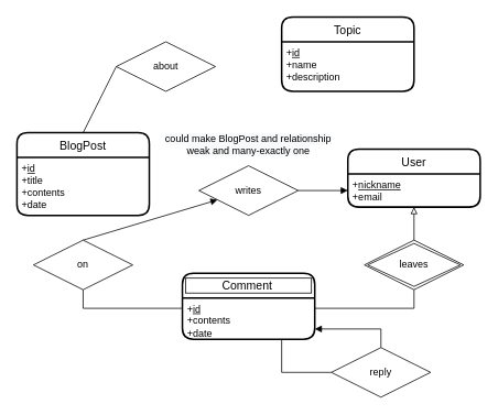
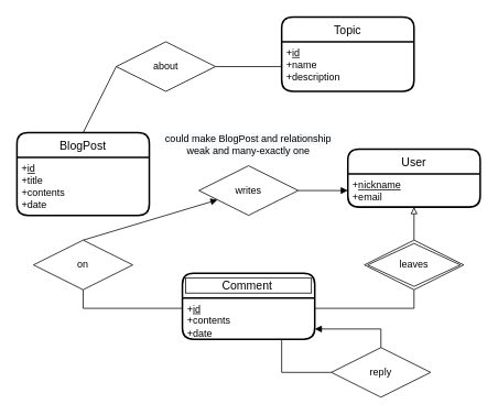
  <mxCell id="0" />
  <mxCell id="1" parent="0" />
  <mxCell id="2" value="BlogPost" style="swimlane;childLayout=stackLayout;horizontal=1;startSize=30;horizontalStack=0;rounded=1;fontSize=14;fontStyle=0;strokeWidth=2;resizeParent=0;resizeLast=1;shadow=0;dashed=0;align=center;" vertex="1" parent="1"><mxGeometry x="20" y="160" width="160" height="100" as="geometry" /></mxCell>
  <mxCell id="3" value="+&lt;u&gt;id&lt;/u&gt;&lt;br&gt;+title&lt;br&gt;+contents&lt;br&gt;+date" style="align=left;strokeColor=none;fillColor=none;spacingLeft=4;fontSize=12;verticalAlign=top;resizable=0;rotatable=0;part=1;html=1;" vertex="1" parent="2"><mxGeometry y="30" width="160" height="70" as="geometry" /></mxCell>
  <mxCell id="4" value="User" style="swimlane;childLayout=stackLayout;horizontal=1;startSize=30;horizontalStack=0;rounded=1;fontSize=14;fontStyle=0;strokeWidth=2;resizeParent=0;resizeLast=1;shadow=0;dashed=0;align=center;" vertex="1" parent="1"><mxGeometry x="420" y="180" width="160" height="70" as="geometry" /></mxCell>
  <mxCell id="5" value="+&lt;u&gt;nickname&lt;/u&gt;&lt;br&gt;+email" style="align=left;strokeColor=none;fillColor=none;spacingLeft=4;fontSize=12;verticalAlign=top;resizable=0;rotatable=0;part=1;html=1;" vertex="1" parent="4"><mxGeometry y="30" width="160" height="40" as="geometry" /></mxCell>
  <mxCell id="6" style="rounded=0;orthogonalLoop=1;jettySize=auto;html=1;exitX=1;exitY=0.5;exitDx=0;exitDy=0;entryX=0;entryY=0.5;entryDx=0;entryDy=0;endArrow=block;endFill=1;" edge="1" parent="1" source="7" target="5"><mxGeometry relative="1" as="geometry"><mxPoint x="30" y="370" as="targetPoint" /></mxGeometry></mxCell>
  <mxCell id="7" value="writes" style="shape=rhombus;perimeter=rhombusPerimeter;whiteSpace=wrap;html=1;align=center;" vertex="1" parent="1"><mxGeometry x="240" y="200" width="120" height="60" as="geometry" /></mxCell>
  <mxCell id="8" value="Topic" style="swimlane;childLayout=stackLayout;horizontal=1;startSize=30;horizontalStack=0;rounded=1;fontSize=14;fontStyle=0;strokeWidth=2;resizeParent=0;resizeLast=1;shadow=0;dashed=0;align=center;" vertex="1" parent="1"><mxGeometry x="340" y="20" width="160" height="90" as="geometry" /></mxCell>
  <mxCell id="9" value="+&lt;u&gt;id&lt;/u&gt;&lt;br&gt;+name&lt;br&gt;+description" style="align=left;strokeColor=none;fillColor=none;spacingLeft=4;fontSize=12;verticalAlign=top;resizable=0;rotatable=0;part=1;html=1;" vertex="1" parent="8"><mxGeometry y="30" width="160" height="60" as="geometry" /></mxCell>
  <mxCell id="10" style="edgeStyle=none;rounded=0;orthogonalLoop=1;jettySize=auto;html=1;exitX=0;exitY=0.5;exitDx=0;exitDy=0;entryX=0.5;entryY=0;entryDx=0;entryDy=0;endArrow=none;endFill=0;" edge="1" parent="1" source="12" target="2"><mxGeometry relative="1" as="geometry" /></mxCell>
+ <mxCell id="11" style="rounded=0;orthogonalLoop=1;jettySize=auto;html=1;exitX=1;exitY=0.5;exitDx=0;exitDy=0;entryX=0;entryY=0.5;entryDx=0;entryDy=0;endArrow=none;endFill=0;" edge="1" parent="1" source="12" target="9"><mxGeometry relative="1" as="geometry" /></mxCell>
  <mxCell id="12" value="about" style="shape=rhombus;perimeter=rhombusPerimeter;whiteSpace=wrap;html=1;align=center;" vertex="1" parent="1"><mxGeometry x="140" y="50" width="120" height="60" as="geometry" /></mxCell>
  <mxCell id="13" value="&lt;br&gt;&lt;br&gt;&lt;span style=&quot;color: rgb(0 , 0 , 0) ; font-family: &amp;#34;helvetica&amp;#34; ; font-size: 12px ; font-style: normal ; font-weight: 400 ; letter-spacing: normal ; text-align: center ; text-indent: 0px ; text-transform: none ; word-spacing: 0px ; background-color: rgb(248 , 249 , 250) ; display: inline ; float: none&quot;&gt;could make BlogPost and relationship weak and many-exactly one&lt;/span&gt;&lt;br&gt;" style="text;html=1;strokeColor=none;fillColor=none;align=center;verticalAlign=middle;whiteSpace=wrap;rounded=0;" vertex="1" parent="1"><mxGeometry x="190" y="150" width="220" height="20" as="geometry" /></mxCell>
  <mxCell id="14" value="&amp;nbsp; &amp;nbsp; &amp;nbsp; &amp;nbsp; &amp;nbsp; &amp;nbsp;Comment&amp;nbsp; &amp;nbsp; &amp;nbsp; &amp;nbsp; &amp;nbsp; &amp;nbsp;&amp;nbsp;" style="swimlane;double=1;childLayout=stackLayout;horizontal=1;startSize=30;horizontalStack=0;rounded=1;fontSize=14;fontStyle=0;strokeWidth=2;resizeParent=0;resizeLast=1;shadow=0;dashed=0;align=center;html=1;labelBorderColor=#000000;" vertex="1" parent="1"><mxGeometry x="220" y="330" width="160" height="80" as="geometry" /></mxCell>
  <mxCell id="15" value="+&lt;u&gt;id&lt;/u&gt;&lt;br&gt;+contents&lt;br&gt;+date" style="align=left;strokeColor=none;fillColor=none;spacingLeft=4;fontSize=12;verticalAlign=top;resizable=0;rotatable=0;part=1;html=1;" vertex="1" parent="14"><mxGeometry y="30" width="160" height="50" as="geometry" /></mxCell>
  <mxCell id="16" style="edgeStyle=none;rounded=0;orthogonalLoop=1;jettySize=auto;html=1;exitX=0.5;exitY=0;exitDx=0;exitDy=0;endArrow=block;endFill=1;" edge="1" parent="1" source="18" target="7"><mxGeometry relative="1" as="geometry" /></mxCell>
  <mxCell id="17" style="edgeStyle=orthogonalEdgeStyle;rounded=0;orthogonalLoop=1;jettySize=auto;html=1;exitX=0.5;exitY=1;exitDx=0;exitDy=0;entryX=0;entryY=0.25;entryDx=0;entryDy=0;endArrow=none;endFill=0;" edge="1" parent="1" source="18" target="15"><mxGeometry relative="1" as="geometry" /></mxCell>
  <mxCell id="18" value="on" style="shape=rhombus;perimeter=rhombusPerimeter;whiteSpace=wrap;html=1;align=center;" vertex="1" parent="1"><mxGeometry x="40" y="290" width="120" height="60" as="geometry" /></mxCell>
  <mxCell id="19" style="edgeStyle=orthogonalEdgeStyle;rounded=0;orthogonalLoop=1;jettySize=auto;html=1;exitX=0.5;exitY=1;exitDx=0;exitDy=0;entryX=1;entryY=0.25;entryDx=0;entryDy=0;endArrow=none;endFill=0;" edge="1" parent="1" source="21" target="15"><mxGeometry relative="1" as="geometry" /></mxCell>
  <mxCell id="20" style="edgeStyle=none;rounded=0;orthogonalLoop=1;jettySize=auto;html=1;exitX=0.5;exitY=0;exitDx=0;exitDy=0;entryX=0.5;entryY=1;entryDx=0;entryDy=0;endArrow=block;endFill=0;" edge="1" parent="1" source="21" target="5"><mxGeometry relative="1" as="geometry" /></mxCell>
  <mxCell id="21" value="leaves" style="shape=rhombus;double=1;perimeter=rhombusPerimeter;whiteSpace=wrap;html=1;align=center;" vertex="1" parent="1"><mxGeometry x="440" y="290" width="120" height="60" as="geometry" /></mxCell>
  <mxCell id="22" style="edgeStyle=orthogonalEdgeStyle;rounded=0;orthogonalLoop=1;jettySize=auto;html=1;exitX=0.5;exitY=0;exitDx=0;exitDy=0;entryX=1;entryY=0.75;entryDx=0;entryDy=0;endArrow=block;endFill=1;" edge="1" parent="1" source="24" target="15"><mxGeometry relative="1" as="geometry" /></mxCell>
  <mxCell id="23" style="edgeStyle=orthogonalEdgeStyle;rounded=0;orthogonalLoop=1;jettySize=auto;html=1;exitX=0;exitY=0.5;exitDx=0;exitDy=0;entryX=0.75;entryY=1;entryDx=0;entryDy=0;endArrow=none;endFill=0;" edge="1" parent="1" source="24" target="15"><mxGeometry relative="1" as="geometry" /></mxCell>
  <mxCell id="24" value="reply" style="shape=rhombus;perimeter=rhombusPerimeter;whiteSpace=wrap;html=1;align=center;" vertex="1" parent="1"><mxGeometry x="400" y="420" width="120" height="60" as="geometry" /></mxCell>
